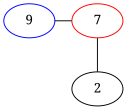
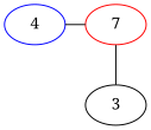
  graph {
    fontname="Noto Serif"
    node [fontname="Noto Serif"]
    edge [fontname="Noto Serif"]
-   4 [color=blue label=9]
+   4 [color=blue]
    n2 [color=red label=7]
-   2
+   2 [label=3]
    subgraph sub_1 {
      rank=same
      4
      n2
    }
    4 -- n2
    n2 -- 2
  }
